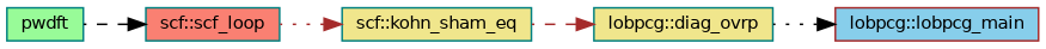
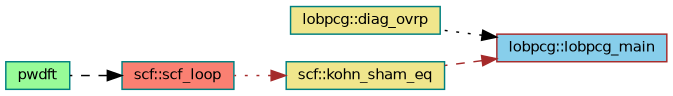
  digraph {
    rankdir=RL
    node [color=teal fillcolor=khaki fontname=Helvetica fontsize=10 shape=record style=filled]
    edge [color=black dir=back fontname=Helvetica fontsize=10 labelfontname=Helvetica labelfontsize=10 style=dotted]
    n1 [fontcolor=black height=0.2 label="lobpcg::diag_ovrp" width=0.4]
    n2 [color=brown fillcolor=skyblue height=0.2 label="lobpcg::lobpcg_main" width=0.4]
    n3 [height=0.2 label="scf::kohn_sham_eq" width=0.4]
    n4 [fillcolor=salmon height=0.2 label="scf::scf_loop" width=0.4]
    n5 [fillcolor=palegreen height=0.2 label=pwdft width=0.4]
    n2 -> n1
-   n1 -> n3 [color=brown style=dashed]
+   n2 -> n3 [color=brown style=dashed]
    n3 -> n4 [color=brown]
    n4 -> n5 [style=dashed]
  }
